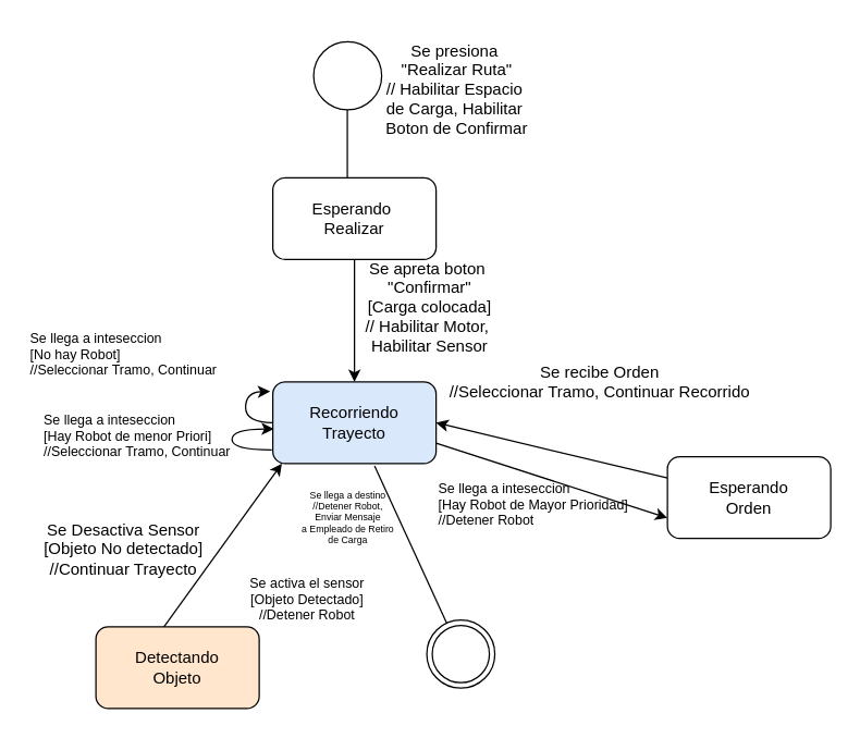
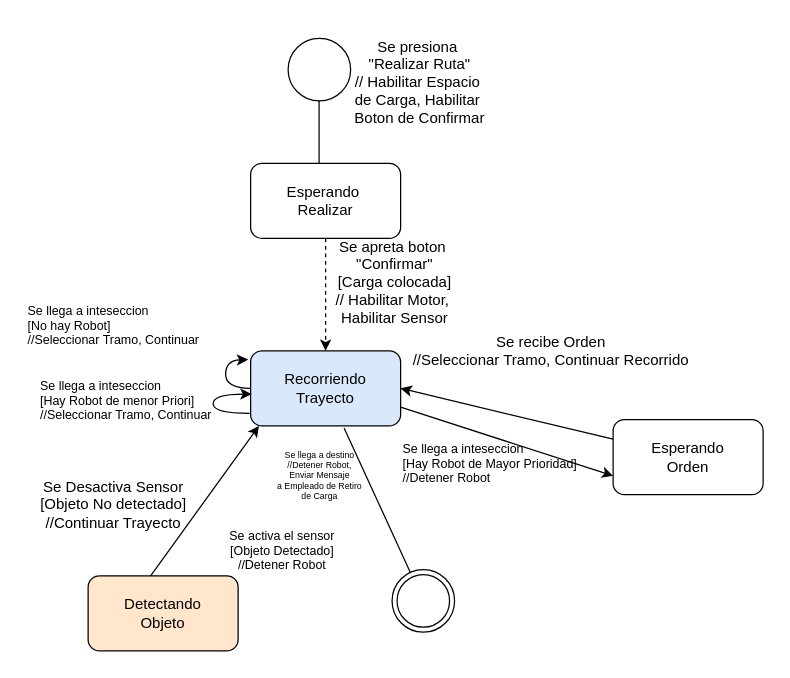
  <mxCell id="0" />
  <mxCell id="1" parent="0" />
  <mxCell id="2" value="" style="ellipse;whiteSpace=wrap;html=1;aspect=fixed;" vertex="1" parent="1"><mxGeometry x="230" y="30" width="50" height="50" as="geometry" /></mxCell>
  <mxCell id="3" value="" style="endArrow=none;html=1;rounded=0;" edge="1" parent="1"><mxGeometry width="50" height="50" relative="1" as="geometry"><mxPoint x="254.76" y="130" as="sourcePoint" /><mxPoint x="254.76" y="80" as="targetPoint" /></mxGeometry></mxCell>
  <mxCell id="4" value="Se presiona&amp;nbsp;&lt;div&gt;&quot;Realizar Ruta&quot;&lt;/div&gt;&lt;div&gt;// Habilitar Espacio&amp;nbsp;&lt;/div&gt;&lt;div&gt;de Carga, Habilitar&amp;nbsp;&lt;/div&gt;&lt;div&gt;Boton de Confirmar&lt;/div&gt;" style="text;html=1;align=center;verticalAlign=middle;resizable=0;points=[];autosize=1;strokeColor=none;fillColor=none;" vertex="1" parent="1"><mxGeometry x="270" y="20" width="130" height="90" as="geometry" /></mxCell>
- <mxCell id="5" value="" style="edgeStyle=orthogonalEdgeStyle;rounded=0;orthogonalLoop=1;jettySize=auto;html=1;" edge="1" parent="1" source="6" target="9"><mxGeometry relative="1" as="geometry" /></mxCell>
+ <mxCell id="5" value="" style="edgeStyle=orthogonalEdgeStyle;rounded=0;orthogonalLoop=1;jettySize=auto;html=1;dashed=1;" edge="1" parent="1" source="6" target="9"><mxGeometry relative="1" as="geometry" /></mxCell>
  <mxCell id="6" value="Esperando&amp;nbsp;&lt;div&gt;Realizar&lt;/div&gt;" style="rounded=1;whiteSpace=wrap;html=1;" vertex="1" parent="1"><mxGeometry x="200" y="130" width="120" height="60" as="geometry" /></mxCell>
  <mxCell id="7" value="" style="rounded=0;orthogonalLoop=1;jettySize=auto;html=1;entryX=0;entryY=0.75;entryDx=0;entryDy=0;exitX=1;exitY=0.75;exitDx=0;exitDy=0;" edge="1" parent="1" source="9" target="12"><mxGeometry relative="1" as="geometry"><mxPoint x="280" y="340" as="sourcePoint" /><mxPoint x="280" y="420" as="targetPoint" /></mxGeometry></mxCell>
  <mxCell id="8" style="edgeStyle=orthogonalEdgeStyle;rounded=0;orthogonalLoop=1;jettySize=auto;html=1;curved=1;" edge="1" parent="1" source="9"><mxGeometry relative="1" as="geometry"><mxPoint x="198" y="287" as="targetPoint" /></mxGeometry></mxCell>
  <mxCell id="9" value="Recorriendo&lt;div&gt;Trayecto&lt;/div&gt;" style="rounded=1;whiteSpace=wrap;html=1;fillColor=#dae8fc;" vertex="1" parent="1"><mxGeometry x="200" y="280" width="120" height="60" as="geometry" /></mxCell>
  <mxCell id="10" value="Se apreta boton&amp;nbsp;&lt;div&gt;&quot;Confirmar&quot;&lt;/div&gt;&lt;div&gt;[Carga colocada]&lt;/div&gt;&lt;div&gt;// Habilitar Motor,&amp;nbsp;&lt;/div&gt;&lt;div&gt;Habilitar Sensor&lt;/div&gt;" style="text;html=1;align=center;verticalAlign=middle;resizable=0;points=[];autosize=1;strokeColor=none;fillColor=none;" vertex="1" parent="1"><mxGeometry x="255" y="180" width="120" height="90" as="geometry" /></mxCell>
  <mxCell id="11" style="rounded=0;orthogonalLoop=1;jettySize=auto;html=1;entryX=1;entryY=0.5;entryDx=0;entryDy=0;" edge="1" parent="1" source="12" target="9"><mxGeometry relative="1" as="geometry"><mxPoint x="320" y="465" as="targetPoint" /></mxGeometry></mxCell>
  <mxCell id="12" value="Esperando&lt;div&gt;Orden&lt;/div&gt;" style="rounded=1;whiteSpace=wrap;html=1;" vertex="1" parent="1"><mxGeometry x="490" y="335" width="120" height="60" as="geometry" /></mxCell>
  <mxCell id="13" value="Se recibe Orden&lt;div&gt;//Seleccionar Tramo, Continuar Recorrido&lt;/div&gt;" style="text;html=1;align=center;verticalAlign=middle;resizable=0;points=[];autosize=1;strokeColor=none;fillColor=none;" vertex="1" parent="1"><mxGeometry x="320" y="260" width="240" height="40" as="geometry" /></mxCell>
  <mxCell id="14" value="&lt;h5&gt;&lt;span style=&quot;font-weight: normal;&quot;&gt;Se llega a inteseccion&lt;br&gt;[Hay Robot de Mayor Prioridad]&lt;br&gt;//Detener Robot&lt;/span&gt;&lt;/h5&gt;" style="text;html=1;align=left;verticalAlign=middle;resizable=0;points=[];autosize=1;strokeColor=none;fillColor=none;" vertex="1" parent="1"><mxGeometry x="320" y="330" width="160" height="80" as="geometry" /></mxCell>
  <mxCell id="15" value="&lt;h5&gt;&lt;span style=&quot;font-weight: normal;&quot;&gt;Se llega a inteseccion&lt;br&gt;[No hay Robot]&lt;br&gt;//Seleccionar Tramo, Continuar&lt;/span&gt;&lt;/h5&gt;" style="text;html=1;align=left;verticalAlign=middle;resizable=0;points=[];autosize=1;strokeColor=none;fillColor=none;" vertex="1" parent="1"><mxGeometry x="20" y="220" width="160" height="80" as="geometry" /></mxCell>
  <mxCell id="16" style="edgeStyle=orthogonalEdgeStyle;rounded=0;orthogonalLoop=1;jettySize=auto;html=1;curved=1;exitX=-0.006;exitY=0.85;exitDx=0;exitDy=0;exitPerimeter=0;entryX=0.006;entryY=0.576;entryDx=0;entryDy=0;entryPerimeter=0;" edge="1" parent="1" target="9"><mxGeometry relative="1" as="geometry"><mxPoint x="200" y="319.02" as="targetPoint" /><mxPoint x="199.28" y="330" as="sourcePoint" /><Array as="points"><mxPoint x="170" y="330" /><mxPoint x="170" y="314" /><mxPoint x="201" y="314" /></Array></mxGeometry></mxCell>
  <mxCell id="17" value="&lt;h5&gt;&lt;span style=&quot;font-weight: normal;&quot;&gt;Se llega a inteseccion&lt;br&gt;[Hay Robot de menor Priori]&lt;br&gt;//Seleccionar Tramo, Continuar&lt;/span&gt;&lt;/h5&gt;" style="text;html=1;align=left;verticalAlign=middle;resizable=0;points=[];autosize=1;strokeColor=none;fillColor=none;" vertex="1" parent="1"><mxGeometry x="30" y="280" width="160" height="80" as="geometry" /></mxCell>
  <mxCell id="18" style="rounded=0;orthogonalLoop=1;jettySize=auto;html=1;" edge="1" parent="1"><mxGeometry relative="1" as="geometry"><mxPoint x="119.997" y="460" as="sourcePoint" /><mxPoint x="206.663" y="340" as="targetPoint" /></mxGeometry></mxCell>
  <mxCell id="19" value="Detectando&lt;div&gt;Objeto&lt;/div&gt;" style="rounded=1;whiteSpace=wrap;html=1;fillColor=#ffe6cc;" vertex="1" parent="1"><mxGeometry x="70" y="460" width="120" height="60" as="geometry" /></mxCell>
  <mxCell id="20" value="&lt;h5&gt;&lt;span style=&quot;font-weight: normal;&quot;&gt;Se activa el sensor&lt;br&gt;[Objeto Detectado]&lt;br&gt;//Detener Robot&lt;/span&gt;&lt;/h5&gt;" style="text;html=1;align=center;verticalAlign=middle;resizable=0;points=[];autosize=1;strokeColor=none;fillColor=none;" vertex="1" parent="1"><mxGeometry x="170" y="400" width="110" height="80" as="geometry" /></mxCell>
  <mxCell id="21" value="Se Desactiva Sensor&lt;div&gt;[Objeto No detectado]&lt;/div&gt;&lt;div&gt;//Continuar Trayecto&lt;/div&gt;" style="text;html=1;align=center;verticalAlign=middle;resizable=0;points=[];autosize=1;strokeColor=none;fillColor=none;" vertex="1" parent="1"><mxGeometry x="20" y="373" width="140" height="60" as="geometry" /></mxCell>
  <mxCell id="22" value="" style="ellipse;shape=doubleEllipse;whiteSpace=wrap;html=1;aspect=fixed;" vertex="1" parent="1"><mxGeometry x="313.16" y="455" width="50" height="50" as="geometry" /></mxCell>
  <mxCell id="23" value="" style="endArrow=none;html=1;rounded=0;exitX=0.623;exitY=1.027;exitDx=0;exitDy=0;exitPerimeter=0;" edge="1" parent="1" source="9" target="22"><mxGeometry width="50" height="50" relative="1" as="geometry"><mxPoint x="275.003" y="355" as="sourcePoint" /><mxPoint x="338.02" y="505" as="targetPoint" /></mxGeometry></mxCell>
  <mxCell id="24" value="&lt;h5 style=&quot;font-size: 7px;&quot;&gt;&lt;span style=&quot;font-weight: normal;&quot;&gt;Se llega a destino&lt;br&gt;//Detener Robot,&lt;br&gt;Enviar Mensaje&lt;br&gt;a Empleado de Retiro&lt;br&gt;de Carga&lt;/span&gt;&lt;/h5&gt;" style="text;html=1;align=center;verticalAlign=middle;resizable=0;points=[];autosize=1;strokeColor=none;fillColor=none;" vertex="1" parent="1"><mxGeometry x="210" y="340" width="90" height="80" as="geometry" /></mxCell>
